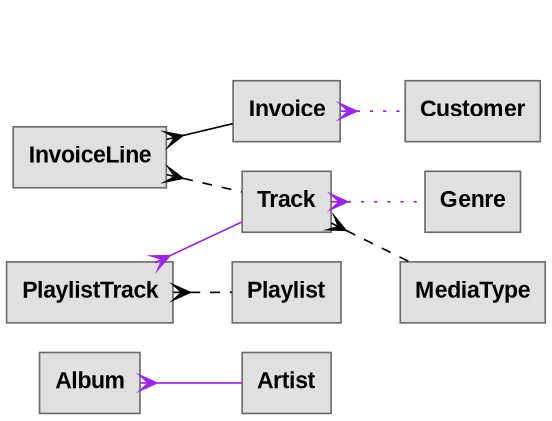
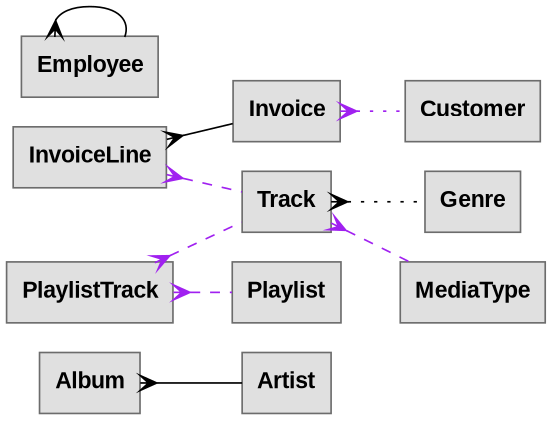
  digraph {
    bgcolor="#ffffff"
    fontname="Liberation Sans"
    rankdir=LR
    node [color="#6c6c6c" fillcolor="#e0e0e0" fontname="Liberation Sans" gradientangle=180 penwidth=1 shape=record style=filled]
    edge [arrowhead=none arrowtail=crow color=black dir=both fontname="Liberation Sans" penwidth=1 style=dashed]
    n1 [label=<<table style="rounded" border="0" cellborder="0" cellspacing="0" cellpadding="1">       <tr><td bgcolor="#e0e0e0" align="center" colspan="1"><font color="#000000"><b>Album</b></font></td></tr>     </table>>]
    n2 [label=<<table style="rounded" border="0" cellborder="0" cellspacing="0" cellpadding="1">       <tr><td bgcolor="#e0e0e0" align="center" colspan="1"><font color="#000000"><b>Artist</b></font></td></tr>     </table>>]
    n3 [label=<<table style="rounded" border="0" cellborder="0" cellspacing="0" cellpadding="1">       <tr><td bgcolor="#e0e0e0" align="center" colspan="1"><font color="#000000"><b>Customer</b></font></td></tr>     </table>>]
+   n4 [label=<<table style="rounded" border="0" cellborder="0" cellspacing="0" cellpadding="1">       <tr><td bgcolor="#e0e0e0" align="center" colspan="1"><font color="#000000"><b>Employee</b></font></td></tr>     </table>>]
    n5 [label=<<table style="rounded" border="0" cellborder="0" cellspacing="0" cellpadding="1">       <tr><td bgcolor="#e0e0e0" align="center" colspan="1"><font color="#000000"><b>Genre</b></font></td></tr>     </table>>]
    n6 [label=<<table style="rounded" border="0" cellborder="0" cellspacing="0" cellpadding="1">       <tr><td bgcolor="#e0e0e0" align="center" colspan="1"><font color="#000000"><b>Invoice</b></font></td></tr>     </table>>]
    n7 [label=<<table style="rounded" border="0" cellborder="0" cellspacing="0" cellpadding="1">       <tr><td bgcolor="#e0e0e0" align="center" colspan="1"><font color="#000000"><b>InvoiceLine</b></font></td></tr>     </table>>]
    n8 [label=<<table style="rounded" border="0" cellborder="0" cellspacing="0" cellpadding="1">       <tr><td bgcolor="#e0e0e0" align="center" colspan="1"><font color="#000000"><b>Track</b></font></td></tr>     </table>>]
    n9 [label=<<table style="rounded" border="0" cellborder="0" cellspacing="0" cellpadding="1">       <tr><td bgcolor="#e0e0e0" align="center" colspan="1"><font color="#000000"><b>MediaType</b></font></td></tr>     </table>>]
    n10 [label=<<table style="rounded" border="0" cellborder="0" cellspacing="0" cellpadding="1">       <tr><td bgcolor="#e0e0e0" align="center" colspan="1"><font color="#000000"><b>Playlist</b></font></td></tr>     </table>>]
    n11 [label=<<table style="rounded" border="0" cellborder="0" cellspacing="0" cellpadding="1">       <tr><td bgcolor="#e0e0e0" align="center" colspan="1"><font color="#000000"><b>PlaylistTrack</b></font></td></tr>     </table>>]
-   n1 -> n2 [color=purple style=solid]
+   n1 -> n2 [style=solid]
+   n4 -> n4 [style=solid]
    n6 -> n3 [color=purple style=dotted]
    n7 -> n6 [style=solid]
-   n7 -> n8
-   n8 -> n5 [color=purple style=dotted]
-   n8 -> n9
-   n11 -> n8 [color=purple style=solid]
-   n11 -> n10
+   n7 -> n8 [color=purple]
+   n8 -> n5 [style=dotted]
+   n8 -> n9 [color=purple]
+   n11 -> n8 [color=purple]
+   n11 -> n10 [color=purple]
  }
